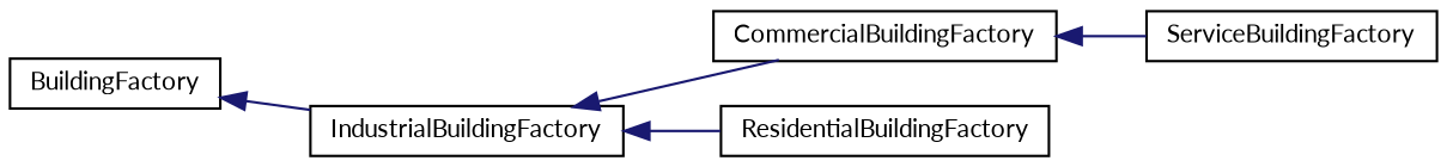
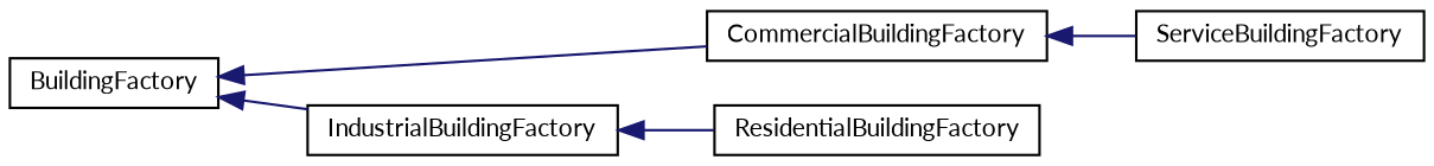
  digraph {
    fontname=Lato
    rankdir=LR
    node [color=black fillcolor=white fontname=Lato fontsize=10 shape=record style=filled]
    edge [color=midnightblue dir=back fontname=Lato fontsize=10 labelfontname=Helvetica labelfontsize=10 style=solid]
    n1 [height=0.2 label=BuildingFactory width=0.4]
    n2 [height=0.2 label=CommercialBuildingFactory width=0.4]
    n3 [height=0.2 label=IndustrialBuildingFactory width=0.4]
    n4 [height=0.2 label=ServiceBuildingFactory width=0.4]
    n5 [height=0.2 label=ResidentialBuildingFactory width=0.4]
-   n3 -> n2
+   n1 -> n2
    n1 -> n3
    n2 -> n4
    n3 -> n5
  }
